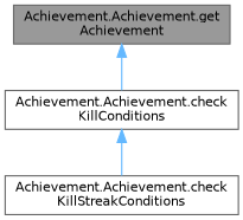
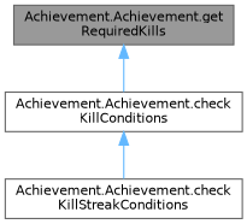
  digraph {
    fontname="DejaVu Sans"
    rankdir=TB
    node [color=grey40 fillcolor=white fontname="DejaVu Sans" fontsize=10 shape=box style=filled]
    edge [color=steelblue1 dir=back fontname="DejaVu Sans" fontsize=10 labelfontname=Helvetica labelfontsize=10 style=solid]
-   n1 [color=gray40 fillcolor=grey60 fontcolor=black height=0.2 label="Achievement.Achievement.get\lAchievement" width=0.4]
+   n1 [color=gray40 fillcolor=grey60 fontcolor=black height=0.2 label="Achievement.Achievement.get\lRequiredKills" width=0.4]
    n2 [height=0.2 label="Achievement.Achievement.check\lKillConditions" width=0.4]
    n3 [height=0.2 label="Achievement.Achievement.check\lKillStreakConditions" width=0.4]
    n1 -> n2
    n2 -> n3
  }
